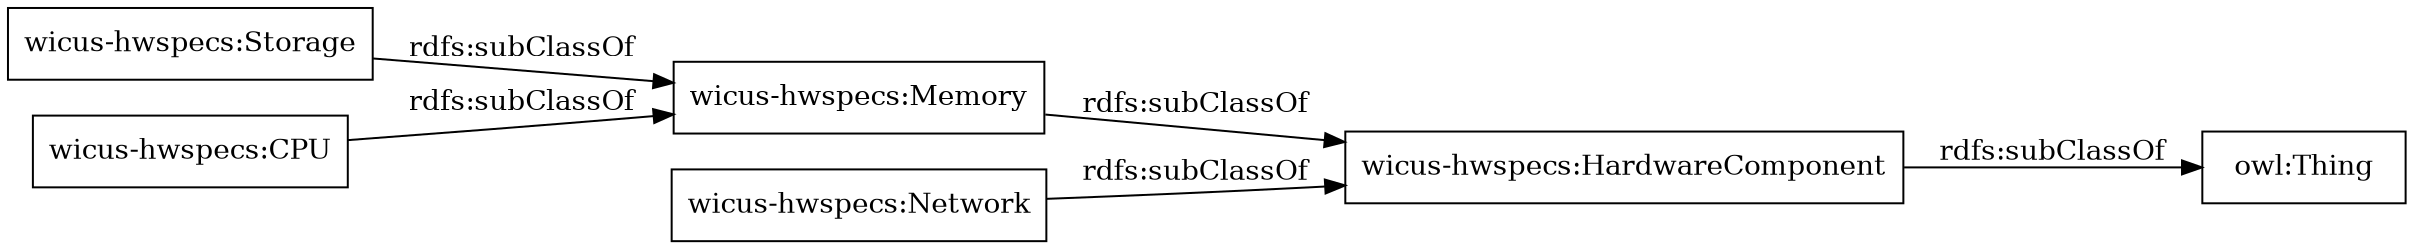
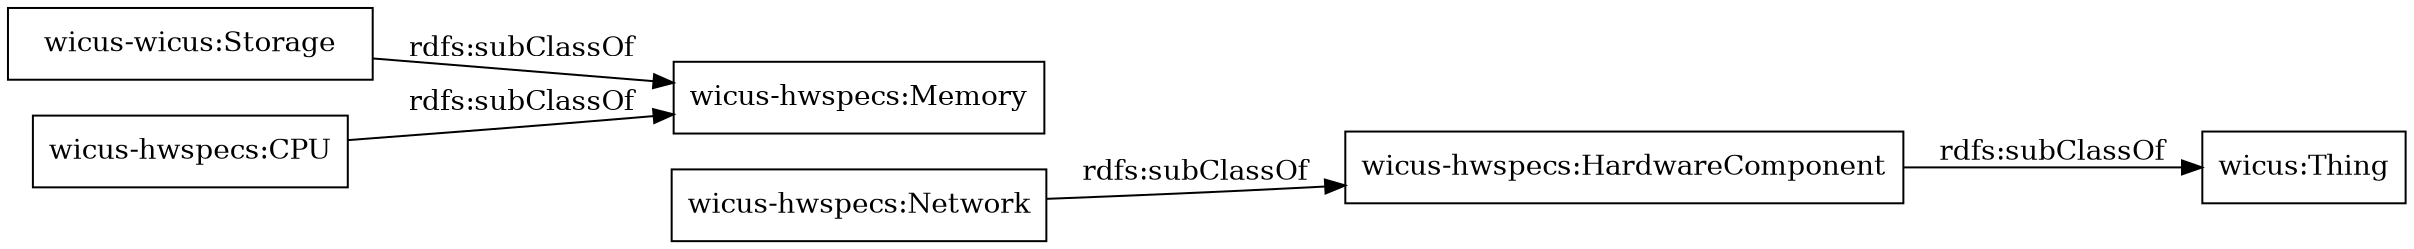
  digraph {
    rankdir=LR
    node [color=black shape=rectangle]
-   "wicus-hwspecs:Storage"
+   "wicus-hwspecs:Storage" [label="wicus-wicus:Storage"]
    "wicus-hwspecs:Memory"
    "wicus-hwspecs:HardwareComponent"
-   "owl:Thing"
+   "owl:Thing" [label="wicus:Thing"]
    "wicus-hwspecs:Network"
    "wicus-hwspecs:CPU"
    "wicus-hwspecs:Storage" -> "wicus-hwspecs:Memory" [label="rdfs:subClassOf"]
-   "wicus-hwspecs:Memory" -> "wicus-hwspecs:HardwareComponent" [label="rdfs:subClassOf"]
    "wicus-hwspecs:HardwareComponent" -> "owl:Thing" [label="rdfs:subClassOf"]
    "wicus-hwspecs:Network" -> "wicus-hwspecs:HardwareComponent" [label="rdfs:subClassOf"]
    "wicus-hwspecs:CPU" -> "wicus-hwspecs:Memory" [label="rdfs:subClassOf"]
  }
